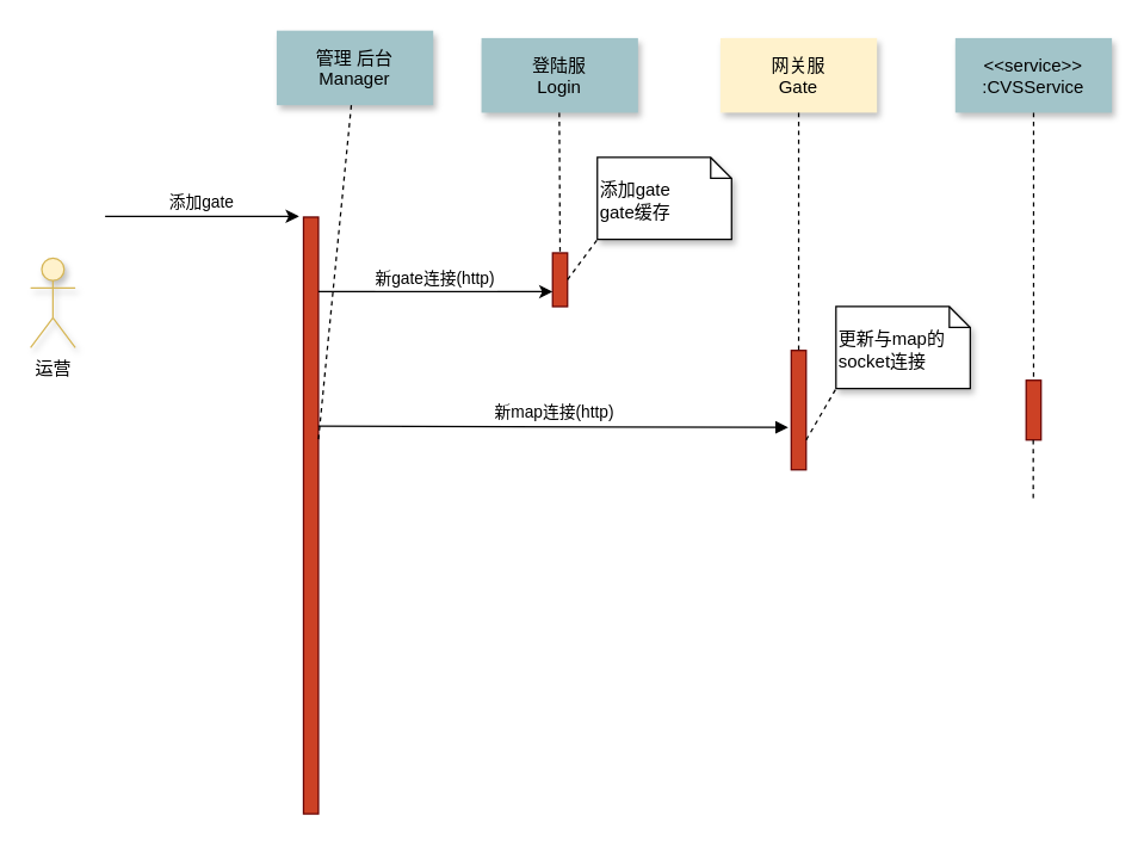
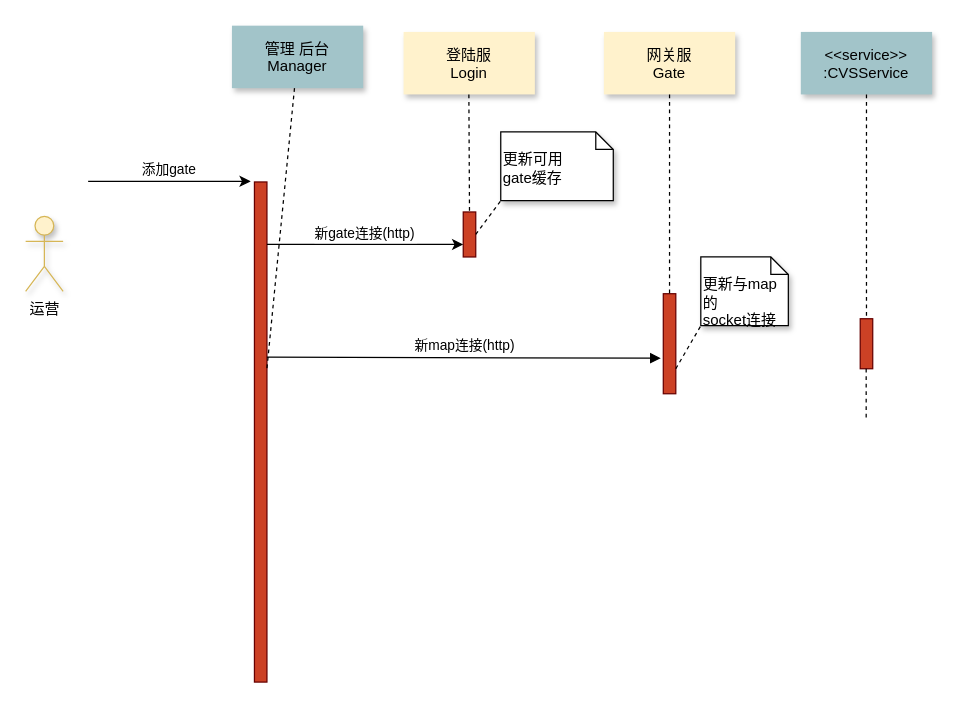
  <mxCell id="0" />
  <mxCell id="1" parent="0" />
  <mxCell id="2" value="" style="fillColor=#CC4125;strokeColor=#660000" parent="1" vertex="1"><mxGeometry x="203" y="145" width="10" height="400" as="geometry" /></mxCell>
  <mxCell id="3" value="&#10;管理 后台&#10;Manager&#10;" style="shadow=1;fillColor=#A2C4C9;strokeColor=none" parent="1" vertex="1"><mxGeometry x="185" y="20" width="105" height="50" as="geometry" /></mxCell>
  <mxCell id="4" value="" style="edgeStyle=none;endArrow=none;dashed=1" parent="1" source="3" target="2" edge="1"><mxGeometry x="272.335" y="165" width="100" height="100" as="geometry"><mxPoint x="207.259" y="75" as="sourcePoint" /><mxPoint x="207.576" y="130" as="targetPoint" /></mxGeometry></mxCell>
  <mxCell id="5" value="添加gate" style="edgeStyle=none;verticalLabelPosition=top;verticalAlign=bottom" parent="1" edge="1"><mxGeometry x="220" y="92" width="100" height="100" as="geometry"><mxPoint x="70" y="144.5" as="sourcePoint" /><mxPoint x="200" y="144.5" as="targetPoint" /></mxGeometry></mxCell>
- <mxCell id="6" value="&#10;登陆服&#10;Login&#10;" style="shadow=1;fillColor=#A2C4C9;strokeColor=none" parent="1" vertex="1"><mxGeometry x="322.284" y="25" width="105" height="50" as="geometry" /></mxCell>
+ <mxCell id="6" value="&#10;登陆服&#10;Login&#10;" style="shadow=1;fillColor=#fff2cc;strokeColor=none;" parent="1" vertex="1"><mxGeometry x="322.284" y="25" width="105" height="50" as="geometry" /></mxCell>
  <mxCell id="7" value="" style="fillColor=#CC4125;strokeColor=#660000" parent="1" vertex="1"><mxGeometry x="370" y="169" width="10" height="36" as="geometry" /></mxCell>
  <mxCell id="8" value="新gate连接(http)" style="edgeStyle=elbowEdgeStyle;elbow=vertical;verticalLabelPosition=top;verticalAlign=bottom;" parent="1" source="2" target="7" edge="1"><mxGeometry x="350" y="290" width="100" height="100" as="geometry"><mxPoint x="210" y="355" as="sourcePoint" /><mxPoint x="310" y="255" as="targetPoint" /><Array as="points"><mxPoint x="300" y="195" /></Array></mxGeometry></mxCell>
  <mxCell id="9" value="" style="fillColor=#CC4125;strokeColor=#660000" parent="1" vertex="1"><mxGeometry x="530" y="234.394" width="10" height="80" as="geometry" /></mxCell>
  <mxCell id="10" value="&#10;网关服&#10;Gate&#10;" style="shadow=1;fillColor=#fff2cc;strokeColor=none;" parent="1" vertex="1"><mxGeometry x="482.5" y="25" width="105" height="50" as="geometry" /></mxCell>
  <mxCell id="11" value="" style="edgeStyle=none;endArrow=none;dashed=1" parent="1" source="10" target="9" edge="1"><mxGeometry x="614.488" y="175.0" width="100" height="100" as="geometry"><mxPoint x="534.653" y="75" as="sourcePoint" /><mxPoint x="534.653" y="225" as="targetPoint" /></mxGeometry></mxCell>
  <mxCell id="12" value="&lt;&lt;service&gt;&gt;&#10;:CVSService" style="shadow=1;fillColor=#A2C4C9;strokeColor=none" parent="1" vertex="1"><mxGeometry x="640" y="25" width="105" height="50" as="geometry" /></mxCell>
  <mxCell id="13" value="" style="edgeStyle=none;endArrow=none;dashed=1" parent="1" source="12" target="14" edge="1"><mxGeometry x="757.335" y="165" width="100" height="100" as="geometry"><mxPoint x="692.259" y="75" as="sourcePoint" /><mxPoint x="692.576" y="130" as="targetPoint" /></mxGeometry></mxCell>
  <mxCell id="14" value="" style="fillColor=#CC4125;strokeColor=#660000" parent="1" vertex="1"><mxGeometry x="687.5" y="254.394" width="10" height="40" as="geometry" /></mxCell>
  <mxCell id="15" value="" style="edgeStyle=elbowEdgeStyle;elbow=horizontal;endArrow=none;dashed=1" parent="1" edge="1"><mxGeometry x="962.259" y="240" width="100" height="100" as="geometry"><mxPoint x="692.259" y="294.394" as="sourcePoint" /><mxPoint x="692.259" y="335" as="targetPoint" /><Array as="points"><mxPoint x="692.259" y="315" /></Array></mxGeometry></mxCell>
  <mxCell id="16" value="新map连接(http)" style="html=1;verticalAlign=bottom;endArrow=block;entryX=-0.2;entryY=0.645;entryDx=0;entryDy=0;entryPerimeter=0;" edge="1" parent="1" target="9"><mxGeometry width="80" relative="1" as="geometry"><mxPoint x="213" y="285" as="sourcePoint" /><mxPoint x="293" y="285" as="targetPoint" /></mxGeometry></mxCell>
  <mxCell id="17" value="" style="edgeStyle=none;endArrow=none;dashed=1;entryX=0.5;entryY=0;entryDx=0;entryDy=0;" edge="1" parent="1" target="7"><mxGeometry x="453.988" y="175.0" width="100" height="100" as="geometry"><mxPoint x="374.5" y="75" as="sourcePoint" /><mxPoint x="375" y="165" as="targetPoint" /></mxGeometry></mxCell>
- <mxCell id="18" value="&lt;div&gt;&lt;br&gt;&lt;/div&gt;&lt;div&gt;添加gate&lt;/div&gt;&lt;div&gt;gate缓存&lt;/div&gt;" style="shape=note;whiteSpace=wrap;html=1;size=14;verticalAlign=top;align=left;spacingTop=-6;shadow=1;labelBackgroundColor=none;" vertex="1" parent="1"><mxGeometry x="400" y="105" width="90" height="55" as="geometry" /></mxCell>
+ <mxCell id="18" value="&lt;div&gt;&lt;br&gt;&lt;/div&gt;&lt;div&gt;更新可用&lt;/div&gt;&lt;div&gt;gate缓存&lt;/div&gt;" style="shape=note;whiteSpace=wrap;html=1;size=14;verticalAlign=top;align=left;spacingTop=-6;shadow=1;labelBackgroundColor=none;" vertex="1" parent="1"><mxGeometry x="400" y="105" width="90" height="55" as="geometry" /></mxCell>
  <mxCell id="19" value="" style="edgeStyle=none;dashed=1;endArrow=none;entryX=0;entryY=1;entryDx=0;entryDy=0;entryPerimeter=0;exitX=1;exitY=0.5;exitDx=0;exitDy=0;" edge="1" parent="1" source="7" target="18"><mxGeometry x="60" y="310" width="100" height="100" as="geometry"><mxPoint x="75" y="255" as="sourcePoint" /><mxPoint x="75" y="335" as="targetPoint" /></mxGeometry></mxCell>
- <mxCell id="20" value="&lt;div&gt;&lt;br&gt;&lt;/div&gt;&lt;div&gt;更新与map的&lt;/div&gt;&lt;div&gt;socket连接&lt;br&gt;&lt;/div&gt;" style="shape=note;whiteSpace=wrap;html=1;size=14;verticalAlign=top;align=left;spacingTop=-6;shadow=1;labelBackgroundColor=none;" vertex="1" parent="1"><mxGeometry x="560" y="205" width="90" height="55" as="geometry" /></mxCell>
+ <mxCell id="20" value="&lt;div&gt;&lt;br&gt;&lt;/div&gt;&lt;div&gt;更新与map的&lt;/div&gt;&lt;div&gt;socket连接&lt;br&gt;&lt;/div&gt;" style="shape=note;whiteSpace=wrap;html=1;size=14;verticalAlign=top;align=left;spacingTop=-6;shadow=1;labelBackgroundColor=none;" vertex="1" parent="1"><mxGeometry x="560" y="205" width="70" height="55" as="geometry" /></mxCell>
  <mxCell id="21" value="" style="edgeStyle=none;dashed=1;endArrow=none;entryX=0;entryY=1;entryDx=0;entryDy=0;entryPerimeter=0;exitX=1;exitY=0.75;exitDx=0;exitDy=0;" edge="1" parent="1" source="9" target="20"><mxGeometry x="115" y="355" width="100" height="100" as="geometry"><mxPoint x="435" y="232" as="sourcePoint" /><mxPoint x="455" y="205" as="targetPoint" /></mxGeometry></mxCell>
  <mxCell id="22" value="运营" style="shape=umlActor;verticalLabelPosition=bottom;labelBackgroundColor=#ffffff;verticalAlign=top;html=1;shadow=1;fillColor=#fff2cc;strokeColor=#d6b656;" vertex="1" parent="1"><mxGeometry x="20" y="172.5" width="30" height="60" as="geometry" /></mxCell>
